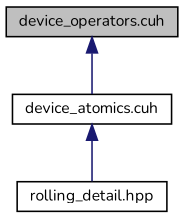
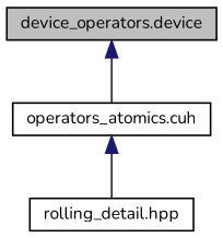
  digraph {
    fontname=Nunito
    node [color=black fillcolor=white fontname=Nunito fontsize=10 shape=record style=filled]
    edge [color=midnightblue dir=back fontname=Nunito fontsize=10 labelfontname=Helvetica labelfontsize=10 style=solid]
-   n1 [fillcolor=grey75 fontcolor=black height=0.2 label="device_operators.cuh" width=0.4]
-   n2 [height=0.2 label="device_atomics.cuh" width=0.4]
+   n1 [fillcolor=grey75 fontcolor=black height=0.2 label="device_operators.device" width=0.4]
+   n2 [height=0.2 label="operators_atomics.cuh" width=0.4]
    n3 [height=0.2 label="rolling_detail.hpp" width=0.4]
    n1 -> n2
    n2 -> n3
  }
